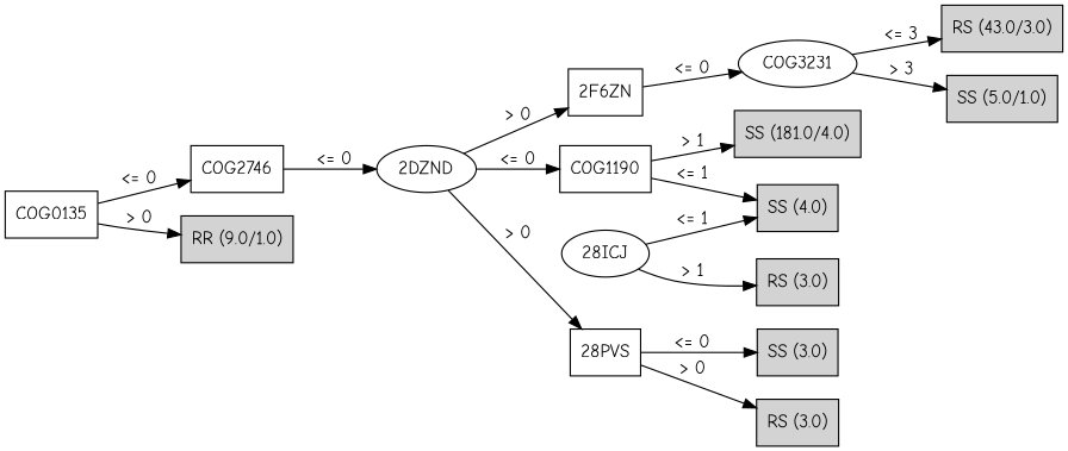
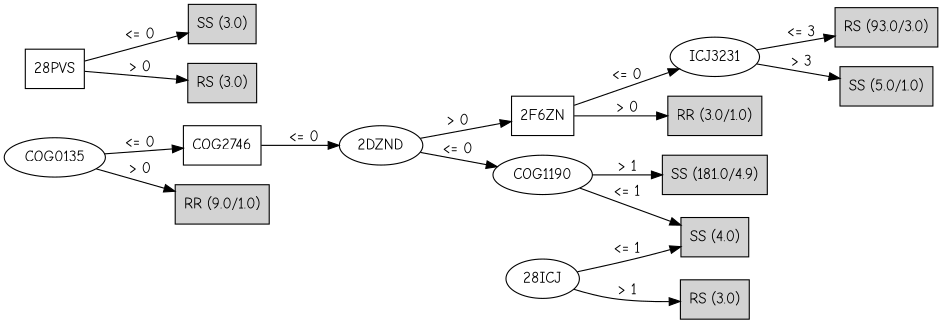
  digraph {
    fontname="Comic Neue"
    rankdir=LR
    node [fontname="Comic Neue" shape=box style=filled]
    edge [fontname="Comic Neue"]
-   n1 [label=COG0135 style=""]
+   n1 [label=COG0135 shape="" style=""]
    n2 [label=COG2746 style=""]
    n3 [label="RR (9.0/1.0)"]
    n4 [label="2DZND" shape="" style=""]
    n5 [label="2F6ZN" style=""]
-   n6 [label=COG1190 style=""]
+   n6 [label=COG1190 shape="" style=""]
    n7 [label="28PVS" style=""]
-   n8 [label=COG3231 shape="" style=""]
-   n10 [label="SS (181.0/4.0)"]
+   n8 [label=ICJ3231 shape="" style=""]
+   n9 [label="RR (3.0/1.0)"]
+   n10 [label="SS (181.0/4.9)"]
    n11 [label="SS (4.0)"]
    n12 [label="SS (3.0)"]
    n13 [label="RS (3.0)"]
    n14 [label="28ICJ" shape="" style=""]
    n15 [label="RS (3.0)"]
-   n16 [label="RS (43.0/3.0)"]
+   n16 [label="RS (93.0/3.0)"]
    n17 [label="SS (5.0/1.0)"]
    n1 -> n2 [label="<= 0"]
    n1 -> n3 [label="> 0"]
    n2 -> n4 [label="<= 0"]
    n4 -> n5 [label="> 0"]
    n4 -> n6 [label="<= 0"]
-   n4 -> n7 [label="> 0"]
    n5 -> n8 [label="<= 0"]
+   n5 -> n9 [label="> 0"]
    n6 -> n10 [label="> 1"]
    n6 -> n11 [label="<= 1"]
    n7 -> n12 [label="<= 0"]
    n7 -> n13 [label="> 0"]
    n8 -> n16 [label="<= 3"]
    n8 -> n17 [label="> 3"]
    n14 -> n11 [label="<= 1"]
    n14 -> n15 [label="> 1"]
  }
